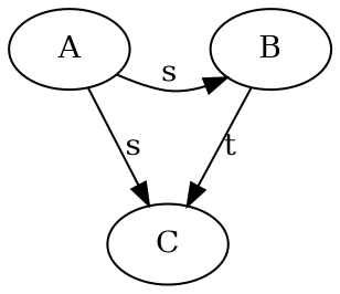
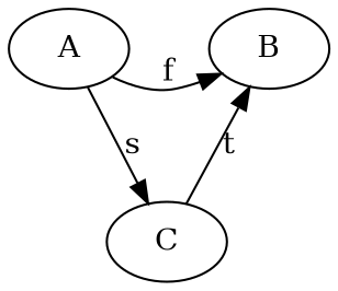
  digraph {
    rankdir=TB
    A
    B
    C
    subgraph sub_1 {
      rank=same
      A
      B
    }
-   A -> B [label=s]
+   A -> B [label=f]
    A -> C [label=s]
    B -> A [label=g style=invis]
-   B -> C [label=t]
+   C -> B [label=t]
  }
